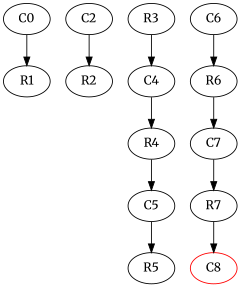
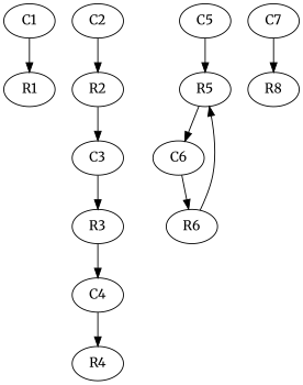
  digraph {
    fontname=Merriweather
    node [fontname=Merriweather type=C]
    edge [fontname=Merriweather]
    R1 [type=R]
-   C1 [label=C0]
+   C1
    R2 [type=R]
    C2
+   C3
    R3 [type=R]
    C4
    R4 [type=R]
    C5
    R5 [type=R]
    C6
    R6 [type=R]
    C7
-   R7 [type=R]
-   C8 [color=red]
+   R7 [type=R label=R8]
    C1 -> R1
+   R2 -> C3
    C2 -> R2
+   C3 -> R3
    R3 -> C4
    C4 -> R4
-   R4 -> C5
    C5 -> R5
+   R5 -> C6
    C6 -> R6
-   R6 -> C7
+   R6 -> R5
    C7 -> R7
-   R7 -> C8
  }
